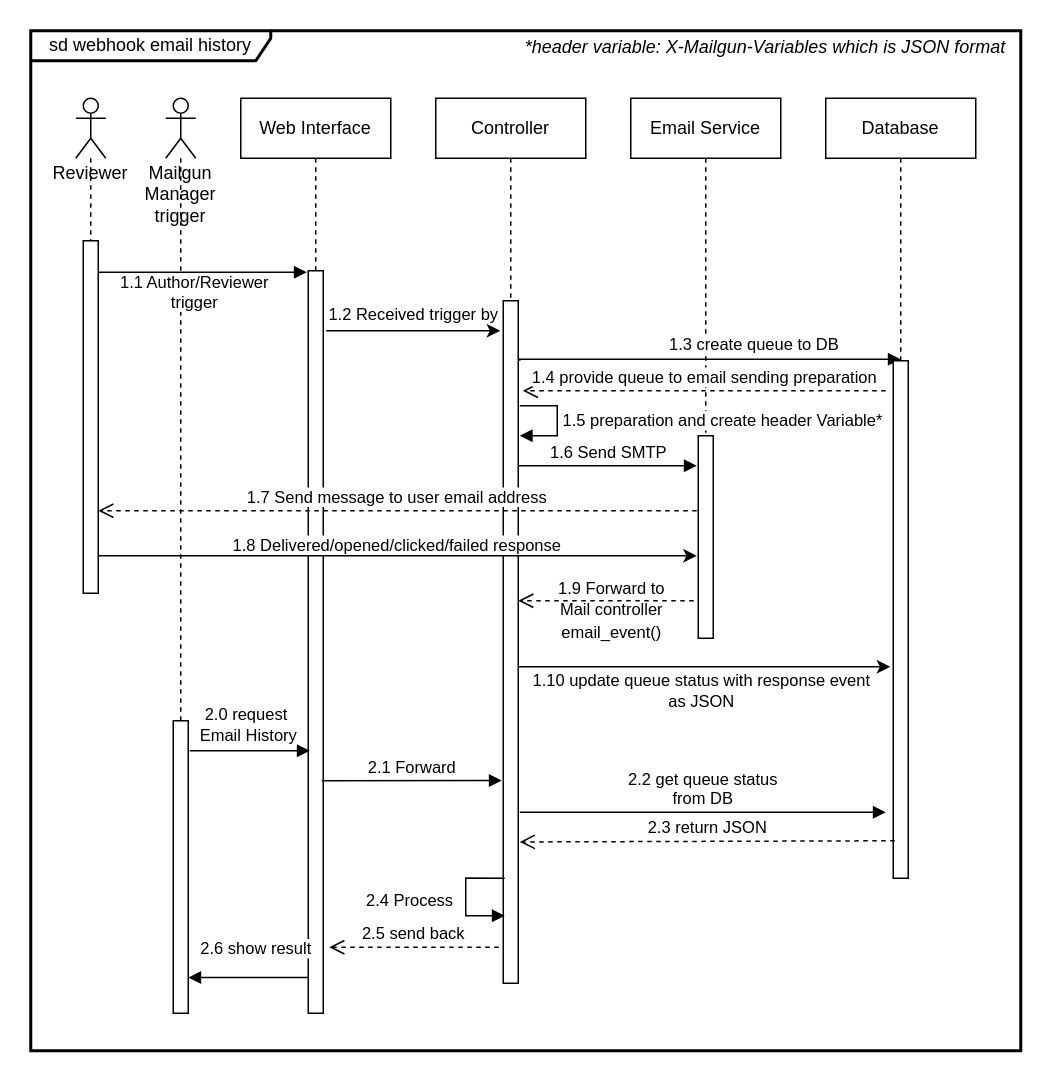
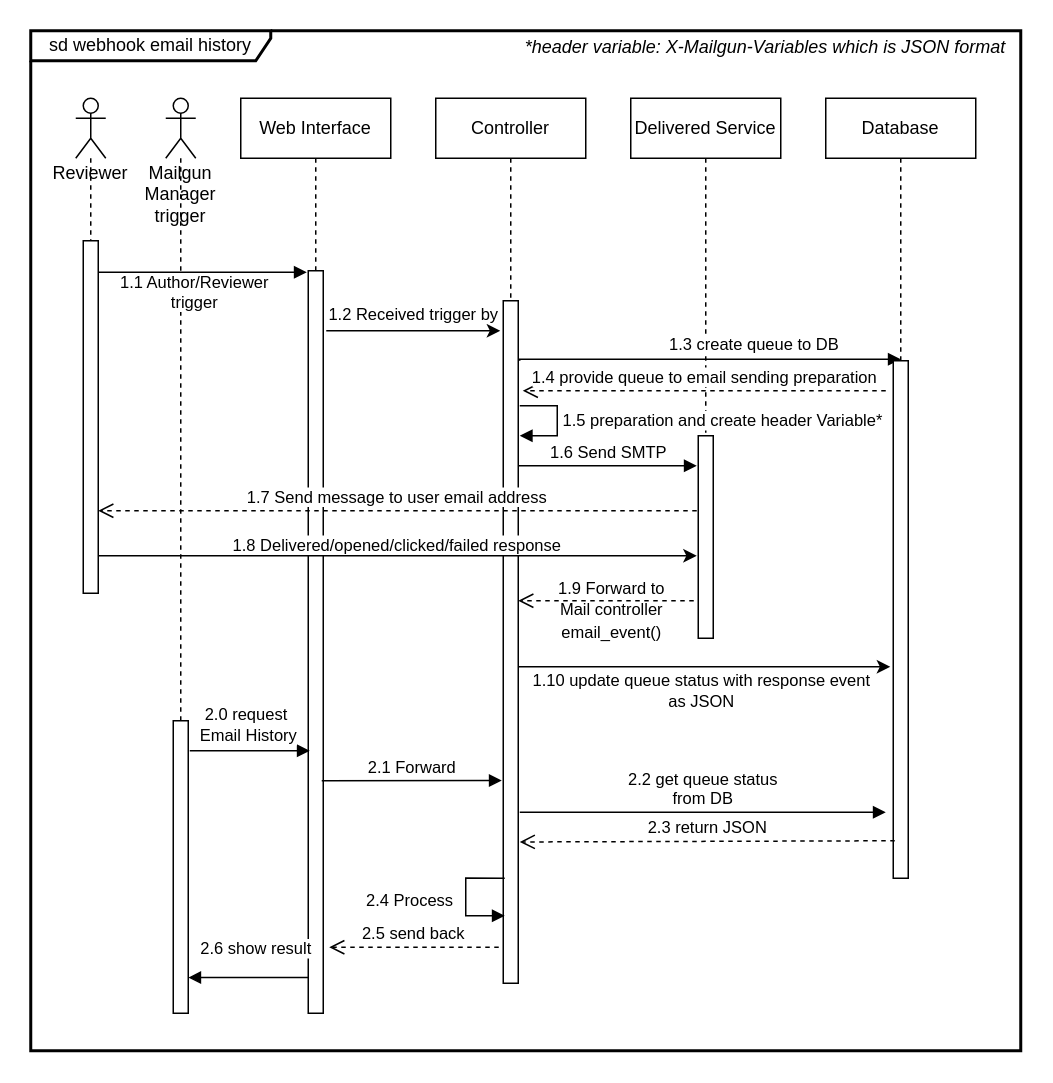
  <mxCell id="0" />
  <mxCell id="1" parent="0" />
  <mxCell id="2" value="sd webhook email history" style="shape=umlFrame;whiteSpace=wrap;html=1;strokeWidth=2;width=160;height=20;" vertex="1" parent="1"><mxGeometry x="20" y="20" width="660" height="680" as="geometry" /></mxCell>
  <mxCell id="3" value="Reviewer" style="shape=umlLifeline;participant=umlActor;perimeter=lifelinePerimeter;whiteSpace=wrap;html=1;container=1;collapsible=0;recursiveResize=0;verticalAlign=top;spacingTop=36;outlineConnect=0;strokeWidth=1;" vertex="1" parent="1"><mxGeometry x="50" y="65" width="20" height="330" as="geometry" /></mxCell>
  <mxCell id="4" value="" style="html=1;points=[];perimeter=orthogonalPerimeter;strokeWidth=1;" vertex="1" parent="3"><mxGeometry x="5" y="95" width="10" height="235" as="geometry" /></mxCell>
  <mxCell id="5" value="Web Interface" style="shape=umlLifeline;perimeter=lifelinePerimeter;whiteSpace=wrap;html=1;container=1;collapsible=0;recursiveResize=0;outlineConnect=0;strokeWidth=1;" vertex="1" parent="1"><mxGeometry x="160" y="65" width="100" height="610" as="geometry" /></mxCell>
  <mxCell id="6" value="" style="html=1;points=[];perimeter=orthogonalPerimeter;strokeWidth=1;" vertex="1" parent="5"><mxGeometry x="45" y="115" width="10" height="495" as="geometry" /></mxCell>
  <mxCell id="7" value="Controller" style="shape=umlLifeline;perimeter=lifelinePerimeter;whiteSpace=wrap;html=1;container=1;collapsible=0;recursiveResize=0;outlineConnect=0;strokeWidth=1;" vertex="1" parent="1"><mxGeometry x="290" y="65" width="100" height="590" as="geometry" /></mxCell>
  <mxCell id="8" value="" style="html=1;points=[];perimeter=orthogonalPerimeter;strokeWidth=1;" vertex="1" parent="7"><mxGeometry x="45" y="135" width="10" height="455" as="geometry" /></mxCell>
  <mxCell id="9" value="2.4 Process" style="edgeStyle=orthogonalEdgeStyle;html=1;align=left;spacingLeft=2;endArrow=block;rounded=0;exitX=0.1;exitY=0.846;exitDx=0;exitDy=0;exitPerimeter=0;" edge="1" parent="7" source="8"><mxGeometry x="0.066" y="-70" relative="1" as="geometry"><mxPoint y="520" as="sourcePoint" /><Array as="points"><mxPoint x="20" y="520" /><mxPoint x="20" y="545" /><mxPoint x="46" y="545" /></Array><mxPoint x="46" y="545" as="targetPoint" /><mxPoint as="offset" /></mxGeometry></mxCell>
- <mxCell id="10" value="Email Service" style="shape=umlLifeline;perimeter=lifelinePerimeter;whiteSpace=wrap;html=1;container=1;collapsible=0;recursiveResize=0;outlineConnect=0;strokeWidth=1;" vertex="1" parent="1"><mxGeometry x="420" y="65" width="100" height="330" as="geometry" /></mxCell>
+ <mxCell id="10" value="Delivered Service" style="shape=umlLifeline;perimeter=lifelinePerimeter;whiteSpace=wrap;html=1;container=1;collapsible=0;recursiveResize=0;outlineConnect=0;strokeWidth=1;" vertex="1" parent="1"><mxGeometry x="420" y="65" width="100" height="330" as="geometry" /></mxCell>
  <mxCell id="11" value="" style="html=1;points=[];perimeter=orthogonalPerimeter;strokeWidth=1;" vertex="1" parent="10"><mxGeometry x="45" y="225" width="10" height="135" as="geometry" /></mxCell>
  <mxCell id="12" value="Mailgun&lt;br&gt;Manager trigger" style="shape=umlLifeline;participant=umlActor;perimeter=lifelinePerimeter;whiteSpace=wrap;html=1;container=1;collapsible=0;recursiveResize=0;verticalAlign=top;spacingTop=36;outlineConnect=0;strokeWidth=1;" vertex="1" parent="1"><mxGeometry x="110" y="65" width="20" height="605" as="geometry" /></mxCell>
  <mxCell id="13" value="" style="html=1;points=[];perimeter=orthogonalPerimeter;rounded=0;sketch=0;" vertex="1" parent="12"><mxGeometry x="5" y="415" width="10" height="195" as="geometry" /></mxCell>
  <mxCell id="14" value="1.1 Author/Reviewer&lt;br&gt;trigger" style="html=1;verticalAlign=bottom;endArrow=block;" edge="1" parent="1"><mxGeometry x="-0.072" y="-29" width="80" relative="1" as="geometry"><mxPoint x="65" y="181" as="sourcePoint" /><mxPoint x="204" y="181" as="targetPoint" /><mxPoint as="offset" /></mxGeometry></mxCell>
  <mxCell id="15" style="edgeStyle=orthogonalEdgeStyle;rounded=0;orthogonalLoop=1;jettySize=auto;html=1;" edge="1" parent="1"><mxGeometry relative="1" as="geometry"><mxPoint x="217" y="220" as="sourcePoint" /><mxPoint x="333" y="220" as="targetPoint" /><Array as="points"><mxPoint x="217" y="220" /></Array></mxGeometry></mxCell>
  <mxCell id="16" value="1.2 Received trigger by" style="edgeLabel;html=1;align=center;verticalAlign=middle;resizable=0;points=[];" vertex="1" connectable="0" parent="15"><mxGeometry x="-0.186" y="1" relative="1" as="geometry"><mxPoint x="10" y="-11" as="offset" /></mxGeometry></mxCell>
  <mxCell id="17" value="1.6 Send SMTP" style="html=1;verticalAlign=bottom;endArrow=block;entryX=-0.2;entryY=0.25;entryDx=0;entryDy=0;entryPerimeter=0;exitX=0.9;exitY=0.5;exitDx=0;exitDy=0;exitPerimeter=0;" edge="1" parent="1"><mxGeometry width="80" relative="1" as="geometry"><mxPoint x="345" y="310" as="sourcePoint" /><mxPoint x="464" y="310" as="targetPoint" /></mxGeometry></mxCell>
  <mxCell id="18" value="1.7 Send message to user email address" style="html=1;verticalAlign=bottom;endArrow=open;dashed=1;endSize=8;" edge="1" parent="1"><mxGeometry relative="1" as="geometry"><mxPoint x="464" y="340" as="sourcePoint" /><mxPoint x="65" y="340" as="targetPoint" /></mxGeometry></mxCell>
  <mxCell id="19" value="1.5 preparation and create header Variable*" style="edgeStyle=orthogonalEdgeStyle;html=1;align=left;spacingLeft=2;endArrow=block;rounded=0;" edge="1" parent="1"><mxGeometry relative="1" as="geometry"><mxPoint x="346" y="270" as="sourcePoint" /><Array as="points"><mxPoint x="371" y="270" /><mxPoint x="371" y="290" /></Array><mxPoint x="346" y="290" as="targetPoint" /><mxPoint as="offset" /></mxGeometry></mxCell>
  <mxCell id="20" value="*header variable: X-Mailgun-Variables which is JSON format" style="text;align=center;verticalAlign=middle;resizable=0;points=[];autosize=1;fontStyle=2" vertex="1" parent="1"><mxGeometry x="340" y="20" width="340" height="20" as="geometry" /></mxCell>
  <mxCell id="21" style="edgeStyle=orthogonalEdgeStyle;rounded=0;orthogonalLoop=1;jettySize=auto;html=1;" edge="1" parent="1"><mxGeometry relative="1" as="geometry"><mxPoint x="65" y="370" as="sourcePoint" /><mxPoint x="464" y="370" as="targetPoint" /><Array as="points"><mxPoint x="464" y="370" /></Array></mxGeometry></mxCell>
  <mxCell id="22" value="1.8 Delivered/opened/clicked/failed response" style="edgeLabel;html=1;align=center;verticalAlign=middle;resizable=0;points=[];" vertex="1" connectable="0" parent="21"><mxGeometry x="-0.022" y="2" relative="1" as="geometry"><mxPoint x="3" y="-6" as="offset" /></mxGeometry></mxCell>
  <mxCell id="23" value="" style="html=1;verticalAlign=bottom;endArrow=open;dashed=1;endSize=8;exitX=-0.3;exitY=0.815;exitDx=0;exitDy=0;exitPerimeter=0;" edge="1" parent="1" source="11"><mxGeometry relative="1" as="geometry"><mxPoint x="460" y="400" as="sourcePoint" /><mxPoint x="345" y="400.025" as="targetPoint" /></mxGeometry></mxCell>
  <mxCell id="24" value="&lt;font style=&quot;font-size: 11px&quot;&gt;1.9 Forward to &lt;br&gt;Mail controller &lt;br&gt;email_event()&lt;/font&gt;" style="text;html=1;align=center;verticalAlign=middle;resizable=0;points=[];autosize=1;spacing=0;" vertex="1" parent="1"><mxGeometry x="362" y="381" width="90" height="50" as="geometry" /></mxCell>
  <mxCell id="25" value="1.3 create queue to DB" style="edgeStyle=orthogonalEdgeStyle;html=1;align=left;spacingLeft=2;endArrow=block;rounded=0;" edge="1" parent="1"><mxGeometry x="-0.242" y="10" relative="1" as="geometry"><mxPoint x="346" y="240" as="sourcePoint" /><Array as="points"><mxPoint x="346" y="239" /></Array><mxPoint x="600" y="239" as="targetPoint" /><mxPoint as="offset" /></mxGeometry></mxCell>
  <mxCell id="26" value="Database" style="shape=umlLifeline;perimeter=lifelinePerimeter;whiteSpace=wrap;html=1;container=1;collapsible=0;recursiveResize=0;outlineConnect=0;strokeWidth=1;" vertex="1" parent="1"><mxGeometry x="550" y="65" width="100" height="520" as="geometry" /></mxCell>
  <mxCell id="27" value="" style="html=1;points=[];perimeter=orthogonalPerimeter;strokeWidth=1;" vertex="1" parent="26"><mxGeometry x="45" y="175" width="10" height="345" as="geometry" /></mxCell>
  <mxCell id="28" value="1.4 provide queue to email sending preparation" style="html=1;verticalAlign=bottom;endArrow=open;dashed=1;endSize=8;" edge="1" parent="1"><mxGeometry relative="1" as="geometry"><mxPoint x="590" y="260" as="sourcePoint" /><mxPoint x="348" y="260" as="targetPoint" /></mxGeometry></mxCell>
  <mxCell id="29" style="edgeStyle=orthogonalEdgeStyle;rounded=1;sketch=0;orthogonalLoop=1;jettySize=auto;html=1;" edge="1" parent="1" source="8"><mxGeometry relative="1" as="geometry"><mxPoint x="593" y="444" as="targetPoint" /><Array as="points"><mxPoint x="420" y="444" /><mxPoint x="420" y="444" /></Array></mxGeometry></mxCell>
  <mxCell id="30" value="1.10 update queue status with response event&lt;br&gt;as JSON" style="edgeLabel;html=1;align=center;verticalAlign=middle;resizable=0;points=[];" vertex="1" connectable="0" parent="29"><mxGeometry x="-0.233" y="2" relative="1" as="geometry"><mxPoint x="26" y="17" as="offset" /></mxGeometry></mxCell>
  <mxCell id="31" value="" style="endArrow=block;endFill=1;endSize=6;html=1;" edge="1" parent="1"><mxGeometry width="100" relative="1" as="geometry"><mxPoint x="126" y="500" as="sourcePoint" /><mxPoint x="206" y="500" as="targetPoint" /></mxGeometry></mxCell>
  <mxCell id="32" value="2.0 request&amp;nbsp;&lt;br&gt;Email History" style="edgeLabel;html=1;align=center;verticalAlign=middle;resizable=0;points=[];" vertex="1" connectable="0" parent="31"><mxGeometry x="-0.35" relative="1" as="geometry"><mxPoint x="12" y="-18" as="offset" /></mxGeometry></mxCell>
  <mxCell id="33" value="2.1 Forward" style="html=1;verticalAlign=bottom;endArrow=block;entryX=-0.1;entryY=0.703;entryDx=0;entryDy=0;entryPerimeter=0;" edge="1" parent="1" target="8"><mxGeometry width="80" relative="1" as="geometry"><mxPoint x="214" y="520" as="sourcePoint" /><mxPoint x="336" y="522" as="targetPoint" /></mxGeometry></mxCell>
  <mxCell id="34" value="2.2 get queue status&lt;br&gt;from DB" style="html=1;verticalAlign=bottom;endArrow=block;" edge="1" parent="1"><mxGeometry width="80" relative="1" as="geometry"><mxPoint x="346" y="541" as="sourcePoint" /><mxPoint x="590" y="541" as="targetPoint" /></mxGeometry></mxCell>
  <mxCell id="35" value="2.3 return JSON" style="html=1;verticalAlign=bottom;endArrow=open;dashed=1;endSize=8;entryX=1.1;entryY=0.793;entryDx=0;entryDy=0;entryPerimeter=0;" edge="1" parent="1" target="8"><mxGeometry relative="1" as="geometry"><mxPoint x="596" y="560" as="sourcePoint" /><mxPoint x="516" y="560" as="targetPoint" /></mxGeometry></mxCell>
  <mxCell id="36" value="2.5 send back" style="html=1;verticalAlign=bottom;endArrow=open;dashed=1;endSize=8;" edge="1" parent="1"><mxGeometry relative="1" as="geometry"><mxPoint x="332" y="631" as="sourcePoint" /><mxPoint x="219" y="631" as="targetPoint" /></mxGeometry></mxCell>
  <mxCell id="37" value="2.6 show result" style="html=1;verticalAlign=bottom;endArrow=block;entryX=1;entryY=0.878;entryDx=0;entryDy=0;entryPerimeter=0;" edge="1" parent="1" source="6" target="13"><mxGeometry x="-0.125" y="-10" width="80" relative="1" as="geometry"><mxPoint x="240" y="470" as="sourcePoint" /><mxPoint x="320" y="470" as="targetPoint" /><mxPoint as="offset" /></mxGeometry></mxCell>
